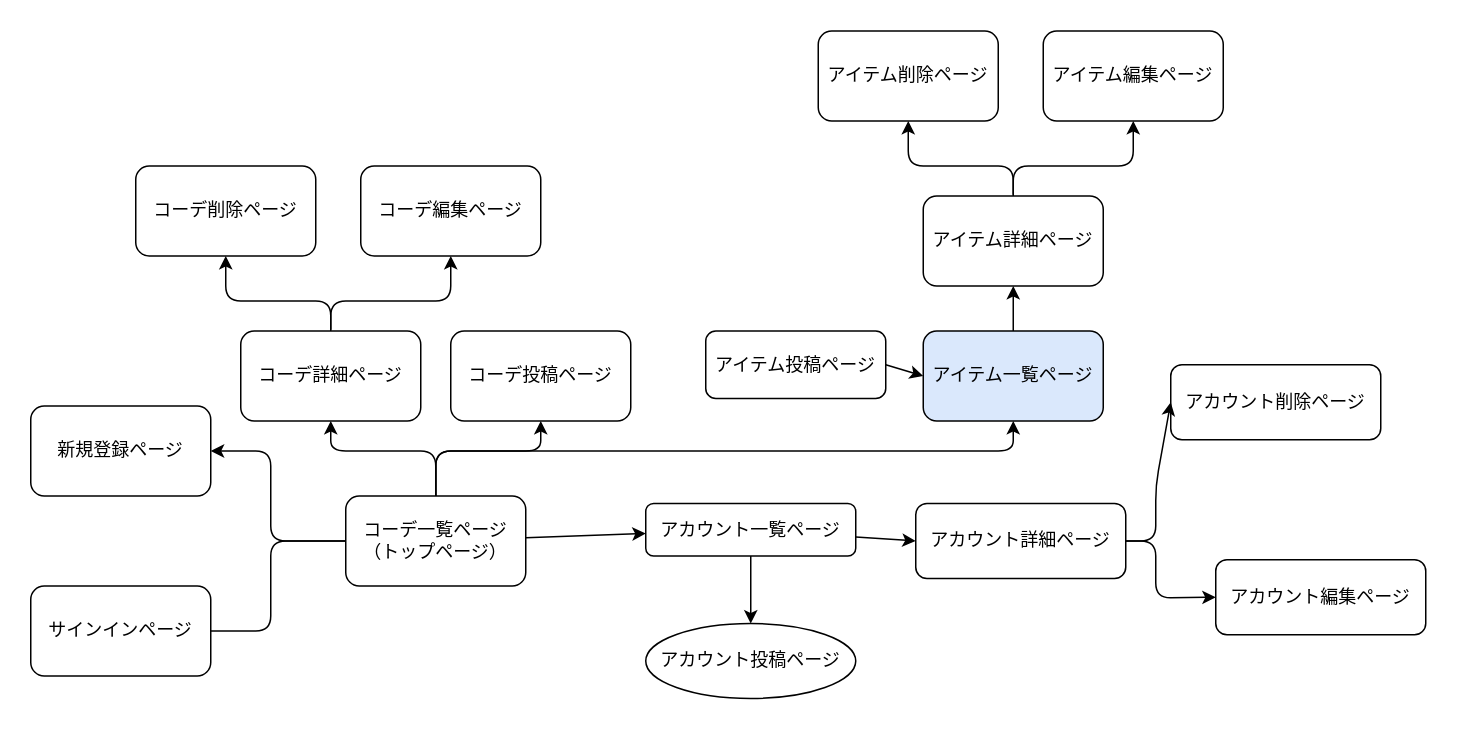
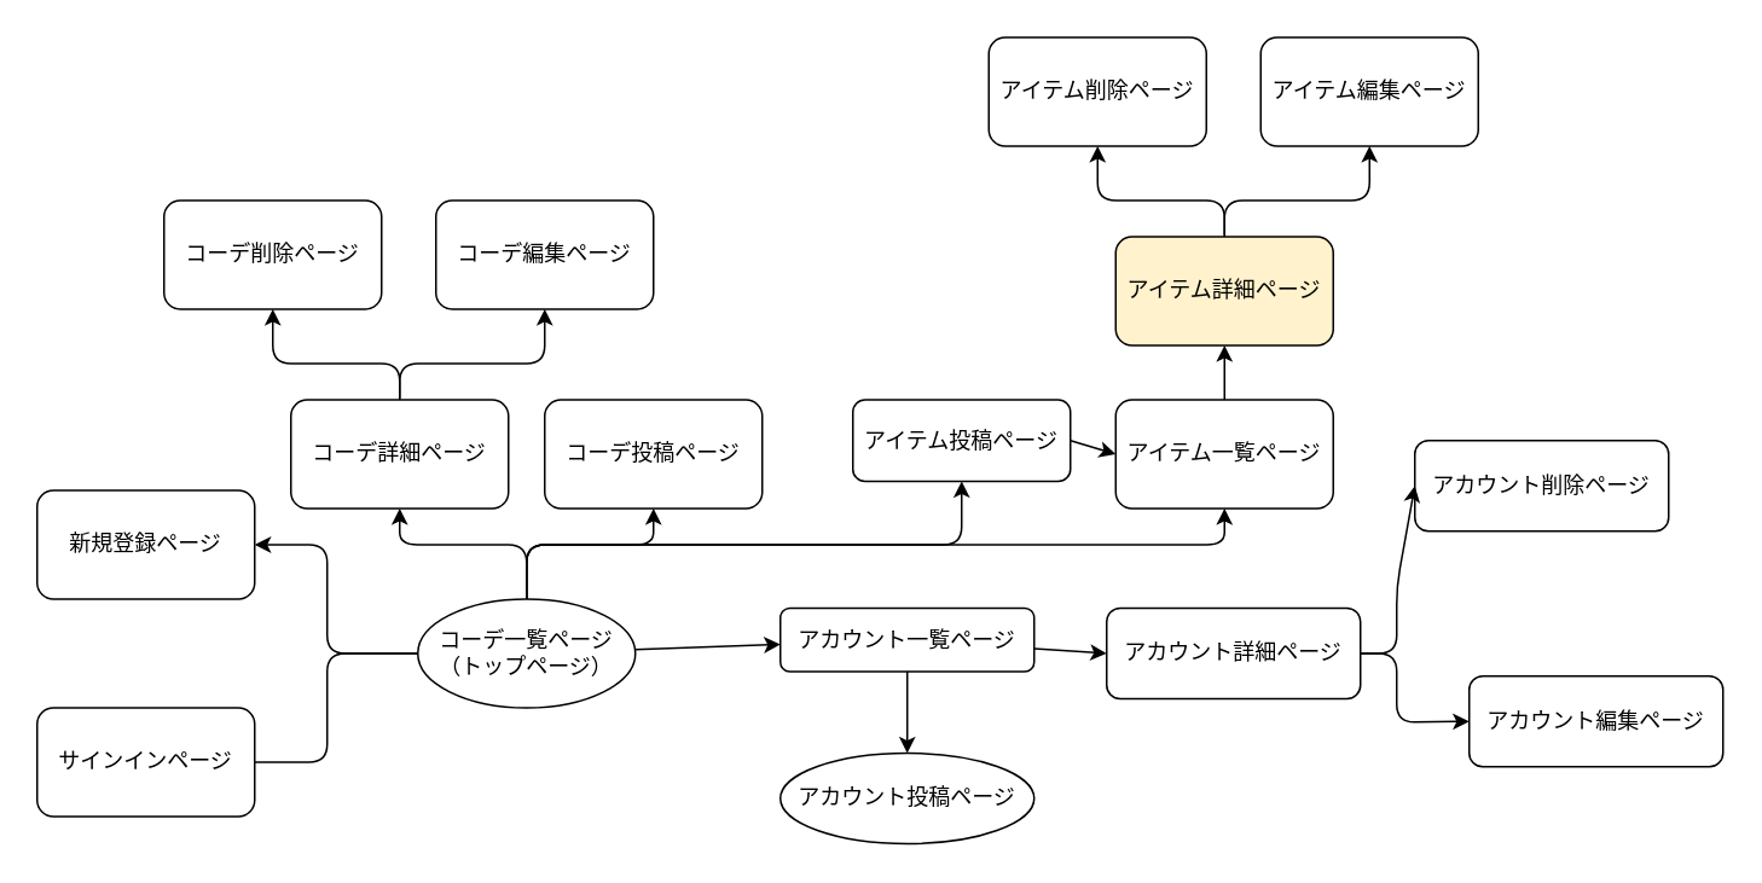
  <mxCell id="0" />
  <mxCell id="1" parent="0" />
  <mxCell id="2" style="edgeStyle=none;html=1;" edge="1" parent="1" source="8" target="28"><mxGeometry relative="1" as="geometry" /></mxCell>
  <mxCell id="3" style="edgeStyle=none;html=1;exitX=0;exitY=0.5;exitDx=0;exitDy=0;entryX=1;entryY=0.5;entryDx=0;entryDy=0;" edge="1" parent="1" source="8" target="13"><mxGeometry relative="1" as="geometry"><Array as="points"><mxPoint x="180" y="360" /><mxPoint x="180" y="300" /></Array></mxGeometry></mxCell>
  <mxCell id="4" style="edgeStyle=none;html=1;exitX=0;exitY=0.5;exitDx=0;exitDy=0;entryX=1;entryY=0.5;entryDx=0;entryDy=0;endArrow=none;" edge="1" parent="1" source="8" target="14"><mxGeometry relative="1" as="geometry"><Array as="points"><mxPoint x="180" y="360" /><mxPoint x="180" y="420" /></Array></mxGeometry></mxCell>
  <mxCell id="5" style="edgeStyle=none;html=1;entryX=0.5;entryY=1;entryDx=0;entryDy=0;exitX=0.5;exitY=0;exitDx=0;exitDy=0;" edge="1" parent="1" source="8" target="12"><mxGeometry relative="1" as="geometry"><mxPoint x="290" y="300" as="sourcePoint" /><Array as="points"><mxPoint x="290" y="300" /><mxPoint x="360" y="300" /></Array></mxGeometry></mxCell>
  <mxCell id="6" style="edgeStyle=none;html=1;exitX=0.5;exitY=0;exitDx=0;exitDy=0;entryX=0.5;entryY=1;entryDx=0;entryDy=0;" edge="1" parent="1" source="8" target="11"><mxGeometry relative="1" as="geometry"><Array as="points"><mxPoint x="290" y="300" /><mxPoint x="220" y="300" /></Array></mxGeometry></mxCell>
  <mxCell id="7" style="edgeStyle=none;html=1;exitX=0.5;exitY=0;exitDx=0;exitDy=0;entryX=0.5;entryY=1;entryDx=0;entryDy=0;" edge="1" parent="1" source="8" target="35"><mxGeometry relative="1" as="geometry"><Array as="points"><mxPoint x="290" y="300" /><mxPoint x="675" y="300" /></Array></mxGeometry></mxCell>
- <mxCell id="8" value="コーデ一覧ページ&lt;br&gt;（トップページ）" style="rounded=1;whiteSpace=wrap;html=1;" vertex="1" parent="1"><mxGeometry x="230" y="330" width="120" height="60" as="geometry" /></mxCell>
+ <mxCell id="8" value="コーデ一覧ページ&lt;br&gt;（トップページ）" style="ellipse;whiteSpace=wrap;html=1;" vertex="1" parent="1"><mxGeometry x="230" y="330" width="120" height="60" as="geometry" /></mxCell>
  <mxCell id="9" value="コーデ削除ページ" style="rounded=1;whiteSpace=wrap;html=1;" vertex="1" parent="1"><mxGeometry x="90" y="110" width="120" height="60" as="geometry" /></mxCell>
  <mxCell id="10" value="コーデ編集ページ" style="rounded=1;whiteSpace=wrap;html=1;" vertex="1" parent="1"><mxGeometry x="240" y="110" width="120" height="60" as="geometry" /></mxCell>
  <mxCell id="11" value="コーデ詳細ページ" style="rounded=1;whiteSpace=wrap;html=1;" vertex="1" parent="1"><mxGeometry x="160" y="220" width="120" height="60" as="geometry" /></mxCell>
  <mxCell id="12" value="コーデ投稿ページ" style="rounded=1;whiteSpace=wrap;html=1;" vertex="1" parent="1"><mxGeometry x="300" y="220" width="120" height="60" as="geometry" /></mxCell>
  <mxCell id="13" value="新規登録ページ" style="rounded=1;whiteSpace=wrap;html=1;" vertex="1" parent="1"><mxGeometry x="20" y="270" width="120" height="60" as="geometry" /></mxCell>
  <mxCell id="14" value="サインインページ" style="rounded=1;whiteSpace=wrap;html=1;" vertex="1" parent="1"><mxGeometry x="20" y="390" width="120" height="60" as="geometry" /></mxCell>
  <mxCell id="15" value="アカウント編集ページ" style="rounded=1;whiteSpace=wrap;html=1;" vertex="1" parent="1"><mxGeometry x="810" y="372.5" width="140" height="50" as="geometry" /></mxCell>
  <mxCell id="16" value="アイテム削除ページ" style="rounded=1;whiteSpace=wrap;html=1;" vertex="1" parent="1"><mxGeometry x="545" y="20" width="120" height="60" as="geometry" /></mxCell>
  <mxCell id="17" value="アイテム編集ページ" style="rounded=1;whiteSpace=wrap;html=1;" vertex="1" parent="1"><mxGeometry x="695" y="20" width="120" height="60" as="geometry" /></mxCell>
- <mxCell id="18" value="アイテム詳細ページ" style="rounded=1;whiteSpace=wrap;html=1;" vertex="1" parent="1"><mxGeometry x="615" y="130" width="120" height="60" as="geometry" /></mxCell>
+ <mxCell id="18" value="アイテム詳細ページ" style="rounded=1;whiteSpace=wrap;html=1;fillColor=#fff2cc;" vertex="1" parent="1"><mxGeometry x="615" y="130" width="120" height="60" as="geometry" /></mxCell>
+ <mxCell id="19" style="edgeStyle=none;html=1;exitX=0.5;exitY=0;exitDx=0;exitDy=0;" edge="1" parent="1" source="8" target="21"><mxGeometry relative="1" as="geometry"><Array as="points"><mxPoint x="290" y="300" /><mxPoint x="530" y="300" /></Array></mxGeometry></mxCell>
  <mxCell id="20" style="edgeStyle=none;html=1;exitX=1;exitY=0.5;exitDx=0;exitDy=0;entryX=0;entryY=0.5;entryDx=0;entryDy=0;" edge="1" parent="1" source="21" target="35"><mxGeometry relative="1" as="geometry" /></mxCell>
  <mxCell id="21" value="アイテム投稿ページ" style="rounded=1;whiteSpace=wrap;html=1;" vertex="1" parent="1"><mxGeometry x="470" y="220" width="120" height="45" as="geometry" /></mxCell>
  <mxCell id="22" value="アカウント投稿ページ" style="ellipse;whiteSpace=wrap;html=1;" vertex="1" parent="1"><mxGeometry x="430" y="415" width="140" height="50" as="geometry" /></mxCell>
  <mxCell id="23" value="アカウント削除ページ" style="rounded=1;whiteSpace=wrap;html=1;" vertex="1" parent="1"><mxGeometry x="780" y="242.5" width="140" height="50" as="geometry" /></mxCell>
  <mxCell id="24" style="edgeStyle=none;html=1;exitX=1;exitY=0.5;exitDx=0;exitDy=0;entryX=0;entryY=0.5;entryDx=0;entryDy=0;" edge="1" parent="1" source="25" target="15"><mxGeometry relative="1" as="geometry"><Array as="points"><mxPoint x="770" y="360" /><mxPoint x="770" y="398" /></Array></mxGeometry></mxCell>
  <mxCell id="25" value="アカウント詳細ページ" style="rounded=1;whiteSpace=wrap;html=1;" vertex="1" parent="1"><mxGeometry x="610" y="335" width="140" height="50" as="geometry" /></mxCell>
  <mxCell id="26" style="edgeStyle=none;html=1;exitX=0.5;exitY=1;exitDx=0;exitDy=0;entryX=0.5;entryY=0;entryDx=0;entryDy=0;" edge="1" parent="1" source="28" target="22"><mxGeometry relative="1" as="geometry" /></mxCell>
  <mxCell id="27" style="edgeStyle=none;html=1;entryX=0;entryY=0.5;entryDx=0;entryDy=0;" edge="1" parent="1" source="28" target="25"><mxGeometry relative="1" as="geometry" /></mxCell>
  <mxCell id="28" value="アカウント一覧ページ" style="rounded=1;whiteSpace=wrap;html=1;" vertex="1" parent="1"><mxGeometry x="430" y="335" width="140" height="35" as="geometry" /></mxCell>
  <mxCell id="29" style="edgeStyle=none;html=1;entryX=0;entryY=0.5;entryDx=0;entryDy=0;exitX=1;exitY=0.5;exitDx=0;exitDy=0;" edge="1" parent="1" source="25" target="23"><mxGeometry relative="1" as="geometry"><mxPoint x="760" y="360" as="sourcePoint" /><mxPoint x="790" y="370" as="targetPoint" /><Array as="points"><mxPoint x="770" y="360" /><mxPoint x="770" y="323" /></Array></mxGeometry></mxCell>
  <mxCell id="30" style="edgeStyle=none;html=1;entryX=0.5;entryY=1;entryDx=0;entryDy=0;" edge="1" parent="1" target="10"><mxGeometry relative="1" as="geometry"><mxPoint x="220" y="220" as="sourcePoint" /><mxPoint x="240" y="219.2" as="targetPoint" /><Array as="points"><mxPoint x="220" y="200" /><mxPoint x="300" y="200" /></Array></mxGeometry></mxCell>
  <mxCell id="31" style="edgeStyle=none;html=1;entryX=0.5;entryY=1;entryDx=0;entryDy=0;" edge="1" parent="1" target="9"><mxGeometry relative="1" as="geometry"><mxPoint x="220" y="219.2" as="sourcePoint" /><mxPoint x="240" y="144.2" as="targetPoint" /><Array as="points"><mxPoint x="220" y="200" /><mxPoint x="150" y="200" /></Array></mxGeometry></mxCell>
  <mxCell id="32" style="edgeStyle=none;html=1;entryX=0.5;entryY=1;entryDx=0;entryDy=0;" edge="1" parent="1"><mxGeometry relative="1" as="geometry"><mxPoint x="675" y="130" as="sourcePoint" /><mxPoint x="755" y="80" as="targetPoint" /><Array as="points"><mxPoint x="675" y="110" /><mxPoint x="755" y="110" /></Array></mxGeometry></mxCell>
  <mxCell id="33" style="edgeStyle=none;html=1;entryX=0.5;entryY=1;entryDx=0;entryDy=0;" edge="1" parent="1"><mxGeometry relative="1" as="geometry"><mxPoint x="675" y="129.2" as="sourcePoint" /><mxPoint x="605" y="80" as="targetPoint" /><Array as="points"><mxPoint x="675" y="110" /><mxPoint x="605" y="110" /></Array></mxGeometry></mxCell>
  <mxCell id="34" style="edgeStyle=none;html=1;exitX=0.5;exitY=0;exitDx=0;exitDy=0;entryX=0.5;entryY=1;entryDx=0;entryDy=0;" edge="1" parent="1" source="35" target="18"><mxGeometry relative="1" as="geometry" /></mxCell>
- <mxCell id="35" value="アイテム一覧ページ" style="rounded=1;whiteSpace=wrap;html=1;fillColor=#dae8fc;" vertex="1" parent="1"><mxGeometry x="615" y="220" width="120" height="60" as="geometry" /></mxCell>
+ <mxCell id="35" value="アイテム一覧ページ" style="rounded=1;whiteSpace=wrap;html=1;" vertex="1" parent="1"><mxGeometry x="615" y="220" width="120" height="60" as="geometry" /></mxCell>
